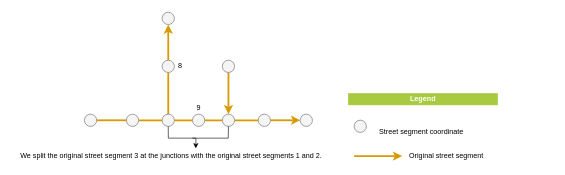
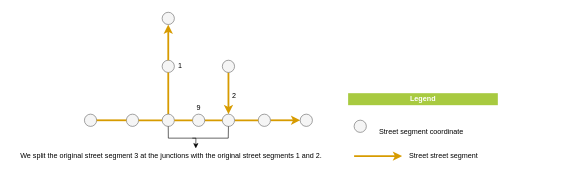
  <mxCell id="0" />
  <mxCell id="1" parent="0" />
  <mxCell id="2" value="We split the original street segment 3 at the junctions with the original street segments 1 and 2." style="text;html=1;strokeColor=none;fillColor=none;align=center;verticalAlign=middle;whiteSpace=wrap;rounded=0;fontColor=#000000;" parent="1" vertex="1"><mxGeometry x="20" y="250" width="530" height="20" as="geometry" /></mxCell>
  <mxCell id="3" style="edgeStyle=orthogonalEdgeStyle;rounded=0;orthogonalLoop=1;jettySize=auto;html=1;strokeColor=#D79B00;strokeWidth=3;entryX=0;entryY=0.5;entryDx=0;entryDy=0;" parent="1" source="17" target="6" edge="1"><mxGeometry relative="1" as="geometry"><mxPoint x="390" y="200" as="targetPoint" /></mxGeometry></mxCell>
  <mxCell id="4" value="" style="ellipse;whiteSpace=wrap;html=1;aspect=fixed;fillColor=#f5f5f5;rotation=0;strokeColor=#666666;fontColor=#333333;" parent="1" vertex="1"><mxGeometry x="140" y="190" width="20.42" height="20.42" as="geometry" /></mxCell>
  <mxCell id="5" value="9" style="text;html=1;strokeColor=none;fillColor=none;align=center;verticalAlign=middle;whiteSpace=wrap;rounded=0;" parent="1" vertex="1"><mxGeometry x="310.52" y="170" width="40" height="20" as="geometry" /></mxCell>
  <mxCell id="6" value="" style="ellipse;whiteSpace=wrap;html=1;aspect=fixed;fillColor=#f5f5f5;strokeColor=#666666;rotation=0;fontColor=#333333;" parent="1" vertex="1"><mxGeometry x="500" y="190" width="20.42" height="20.42" as="geometry" /></mxCell>
  <mxCell id="7" value="" style="ellipse;whiteSpace=wrap;html=1;aspect=fixed;fillColor=#f5f5f5;strokeColor=#666666;rotation=0;fontColor=#333333;" parent="1" vertex="1"><mxGeometry x="269.68" y="100" width="20.42" height="20.42" as="geometry" /></mxCell>
  <mxCell id="8" value="" style="curved=1;html=1;strokeColor=#D79B00;fontColor=#000000;fontSize=11;rounded=0;strokeWidth=3;entryX=0.5;entryY=1;entryDx=0;entryDy=0;exitX=0.5;exitY=0;exitDx=0;exitDy=0;endArrow=none;endFill=0;" parent="1" source="21" target="7" edge="1"><mxGeometry width="50" height="50" relative="1" as="geometry"><mxPoint x="300" y="200" as="sourcePoint" /><mxPoint x="330" y="140" as="targetPoint" /><Array as="points" /></mxGeometry></mxCell>
  <mxCell id="9" value="" style="ellipse;whiteSpace=wrap;html=1;aspect=fixed;fillColor=#f5f5f5;strokeColor=#666666;rotation=0;fontColor=#333333;" parent="1" vertex="1"><mxGeometry x="269.68" y="20" width="20.42" height="20.42" as="geometry" /></mxCell>
  <mxCell id="10" value="" style="curved=1;html=1;strokeColor=#D79B00;fontColor=#000000;fontSize=11;rounded=0;strokeWidth=3;entryX=0.5;entryY=1;entryDx=0;entryDy=0;exitX=0.5;exitY=0;exitDx=0;exitDy=0;" parent="1" source="7" target="9" edge="1"><mxGeometry width="50" height="50" relative="1" as="geometry"><mxPoint x="300" y="100" as="sourcePoint" /><mxPoint x="300" y="50" as="targetPoint" /><Array as="points" /></mxGeometry></mxCell>
  <mxCell id="11" value="" style="curved=1;html=1;strokeColor=#D79B00;fontColor=#000000;fontSize=11;rounded=0;strokeWidth=3;entryX=0.5;entryY=0;entryDx=0;entryDy=0;" parent="1" source="12" target="19" edge="1"><mxGeometry width="50" height="50" relative="1" as="geometry"><mxPoint x="380" y="200" as="sourcePoint" /><mxPoint x="440" y="120" as="targetPoint" /><Array as="points" /></mxGeometry></mxCell>
  <mxCell id="12" value="" style="ellipse;whiteSpace=wrap;html=1;aspect=fixed;fillColor=#f5f5f5;strokeColor=#666666;rotation=0;fontColor=#333333;" parent="1" vertex="1"><mxGeometry x="370.1" y="100" width="20.42" height="20.42" as="geometry" /></mxCell>
- <mxCell id="13" value="8" style="text;html=1;strokeColor=none;fillColor=none;align=center;verticalAlign=middle;whiteSpace=wrap;rounded=0;" parent="1" vertex="1"><mxGeometry x="280.31" y="100" width="40" height="20" as="geometry" /></mxCell>
+ <mxCell id="13" value="1" style="text;html=1;strokeColor=none;fillColor=none;align=center;verticalAlign=middle;whiteSpace=wrap;rounded=0;" parent="1" vertex="1"><mxGeometry x="280.31" y="100" width="40" height="20" as="geometry" /></mxCell>
+ <mxCell id="14" value="2" style="text;html=1;strokeColor=none;fillColor=none;align=center;verticalAlign=middle;whiteSpace=wrap;rounded=0;" parent="1" vertex="1"><mxGeometry x="370.1" y="150" width="40" height="20" as="geometry" /></mxCell>
  <mxCell id="15" value="" style="ellipse;whiteSpace=wrap;html=1;aspect=fixed;fillColor=#f5f5f5;rotation=0;strokeColor=#666666;fontColor=#333333;" parent="1" vertex="1"><mxGeometry x="210" y="190" width="20.42" height="20.42" as="geometry" /></mxCell>
  <mxCell id="16" style="edgeStyle=orthogonalEdgeStyle;rounded=0;orthogonalLoop=1;jettySize=auto;html=1;strokeColor=#D79B00;strokeWidth=3;entryX=0;entryY=0.5;entryDx=0;entryDy=0;endArrow=none;endFill=0;" parent="1" source="4" target="15" edge="1"><mxGeometry relative="1" as="geometry"><mxPoint x="500" y="200.21" as="targetPoint" /><mxPoint x="200.42" y="200.21" as="sourcePoint" /></mxGeometry></mxCell>
  <mxCell id="17" value="" style="ellipse;whiteSpace=wrap;html=1;aspect=fixed;fillColor=#f5f5f5;rotation=0;strokeColor=#666666;fontColor=#333333;" parent="1" vertex="1"><mxGeometry x="430" y="190" width="20.42" height="20.42" as="geometry" /></mxCell>
  <mxCell id="18" style="edgeStyle=orthogonalEdgeStyle;rounded=0;orthogonalLoop=1;jettySize=auto;html=1;strokeColor=#D79B00;strokeWidth=3;entryX=0;entryY=0.5;entryDx=0;entryDy=0;endArrow=none;endFill=0;" parent="1" source="19" target="17" edge="1"><mxGeometry relative="1" as="geometry"><mxPoint x="500" y="200.21" as="targetPoint" /><mxPoint x="260.42" y="200.21" as="sourcePoint" /></mxGeometry></mxCell>
  <mxCell id="19" value="" style="ellipse;whiteSpace=wrap;html=1;aspect=fixed;fillColor=#f5f5f5;rotation=0;strokeColor=#666666;fontColor=#333333;" parent="1" vertex="1"><mxGeometry x="370.1" y="190" width="20.42" height="20.42" as="geometry" /></mxCell>
  <mxCell id="20" style="edgeStyle=orthogonalEdgeStyle;rounded=0;orthogonalLoop=1;jettySize=auto;html=1;strokeColor=#D79B00;strokeWidth=3;entryX=0;entryY=0.5;entryDx=0;entryDy=0;endArrow=none;endFill=0;" parent="1" source="23" target="19" edge="1"><mxGeometry relative="1" as="geometry"><mxPoint x="430" y="200.21" as="targetPoint" /><mxPoint x="260.42" y="200.21" as="sourcePoint" /></mxGeometry></mxCell>
  <mxCell id="21" value="" style="ellipse;whiteSpace=wrap;html=1;aspect=fixed;fillColor=#f5f5f5;rotation=0;strokeColor=#666666;fontColor=#333333;" parent="1" vertex="1"><mxGeometry x="269.68" y="190" width="20.42" height="20.42" as="geometry" /></mxCell>
  <mxCell id="22" style="edgeStyle=orthogonalEdgeStyle;rounded=0;orthogonalLoop=1;jettySize=auto;html=1;strokeColor=#D79B00;strokeWidth=3;entryX=0;entryY=0.5;entryDx=0;entryDy=0;endArrow=none;endFill=0;" parent="1" source="15" target="21" edge="1"><mxGeometry relative="1" as="geometry"><mxPoint x="370.1" y="200.21" as="targetPoint" /><mxPoint x="260.42" y="200.21" as="sourcePoint" /></mxGeometry></mxCell>
  <mxCell id="23" value="" style="ellipse;whiteSpace=wrap;html=1;aspect=fixed;fillColor=#f5f5f5;rotation=0;strokeColor=#666666;fontColor=#333333;" parent="1" vertex="1"><mxGeometry x="320.31" y="190" width="20.42" height="20.42" as="geometry" /></mxCell>
  <mxCell id="24" style="edgeStyle=orthogonalEdgeStyle;rounded=0;orthogonalLoop=1;jettySize=auto;html=1;strokeColor=#D79B00;strokeWidth=3;entryX=0;entryY=0.5;entryDx=0;entryDy=0;endArrow=none;endFill=0;" parent="1" source="21" target="23" edge="1"><mxGeometry relative="1" as="geometry"><mxPoint x="370.1" y="200.21" as="targetPoint" /><mxPoint x="310.52" y="200.21" as="sourcePoint" /></mxGeometry></mxCell>
  <mxCell id="25" value="&lt;b&gt;Legend&lt;/b&gt;" style="text;html=1;strokeColor=none;align=center;verticalAlign=middle;whiteSpace=wrap;rounded=0;fillColor=#a8ca40;fontColor=#FFFFFF;" parent="1" vertex="1"><mxGeometry x="580" y="155" width="249.79" height="20" as="geometry" /></mxCell>
  <mxCell id="26" value="" style="curved=1;html=1;strokeColor=#D79B00;fontColor=#000000;fontSize=11;rounded=0;strokeWidth=3;" parent="1" edge="1"><mxGeometry width="50" height="50" relative="1" as="geometry"><mxPoint x="590" y="260" as="sourcePoint" /><mxPoint x="670" y="260" as="targetPoint" /><Array as="points" /></mxGeometry></mxCell>
  <mxCell id="27" value="" style="ellipse;whiteSpace=wrap;html=1;aspect=fixed;rotation=0;fillColor=#f5f5f5;strokeColor=#666666;fontColor=#333333;" parent="1" vertex="1"><mxGeometry x="590" y="200" width="20.42" height="20.42" as="geometry" /></mxCell>
  <mxCell id="28" value="Street segment coordinate" style="text;html=1;strokeColor=none;fillColor=none;align=left;verticalAlign=middle;whiteSpace=wrap;rounded=0;" parent="1" vertex="1"><mxGeometry x="629.84" y="210.42" width="180" height="20" as="geometry" /></mxCell>
- <mxCell id="29" value="Original street segment" style="text;html=1;strokeColor=none;fillColor=none;align=left;verticalAlign=middle;whiteSpace=wrap;rounded=0;" parent="1" vertex="1"><mxGeometry x="680" y="250" width="239.42" height="20" as="geometry" /></mxCell>
+ <mxCell id="29" value="Street street segment" style="text;html=1;strokeColor=none;fillColor=none;align=left;verticalAlign=middle;whiteSpace=wrap;rounded=0;" parent="1" vertex="1"><mxGeometry x="680" y="250" width="239.42" height="20" as="geometry" /></mxCell>
  <mxCell id="30" value="" style="endArrow=classic;html=1;exitX=0.5;exitY=1;exitDx=0;exitDy=0;entryX=0.577;entryY=-0.148;entryDx=0;entryDy=0;entryPerimeter=0;rounded=0;" parent="1" source="21" target="2" edge="1"><mxGeometry width="50" height="50" relative="1" as="geometry"><mxPoint x="340" y="230" as="sourcePoint" /><mxPoint x="390" y="180" as="targetPoint" /><Array as="points"><mxPoint x="280" y="230" /><mxPoint x="326" y="230" /></Array></mxGeometry></mxCell>
  <mxCell id="31" value="" style="endArrow=none;html=1;entryX=0.5;entryY=1;entryDx=0;entryDy=0;rounded=0;" parent="1" target="19" edge="1"><mxGeometry width="50" height="50" relative="1" as="geometry"><mxPoint x="320" y="230" as="sourcePoint" /><mxPoint x="390" y="180" as="targetPoint" /><Array as="points"><mxPoint x="380" y="230" /></Array></mxGeometry></mxCell>
